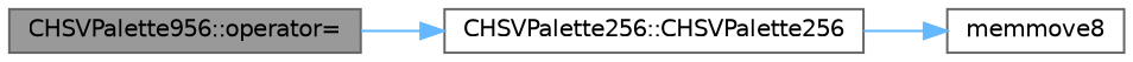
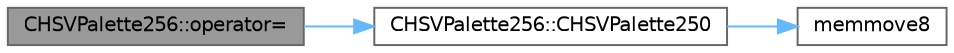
  digraph {
    rankdir=LR
    node [color=grey40 fillcolor=white fontname=Helvetica fontsize=10 shape=box style=filled]
    edge [color=steelblue1 fontname=Helvetica fontsize=10 labelfontname=Helvetica labelfontsize=10 style=solid]
-   n1 [color=gray40 fillcolor=grey60 fontcolor=black height=0.2 label="CHSVPalette956::operator=" width=0.4]
-   n2 [height=0.2 label="CHSVPalette256::CHSVPalette256" width=0.4]
+   n1 [color=gray40 fillcolor=grey60 fontcolor=black height=0.2 label="CHSVPalette256::operator=" width=0.4]
+   n2 [height=0.2 label="CHSVPalette256::CHSVPalette250" width=0.4]
    n3 [height=0.2 label=memmove8 width=0.4]
    n1 -> n2
    n2 -> n3
  }
